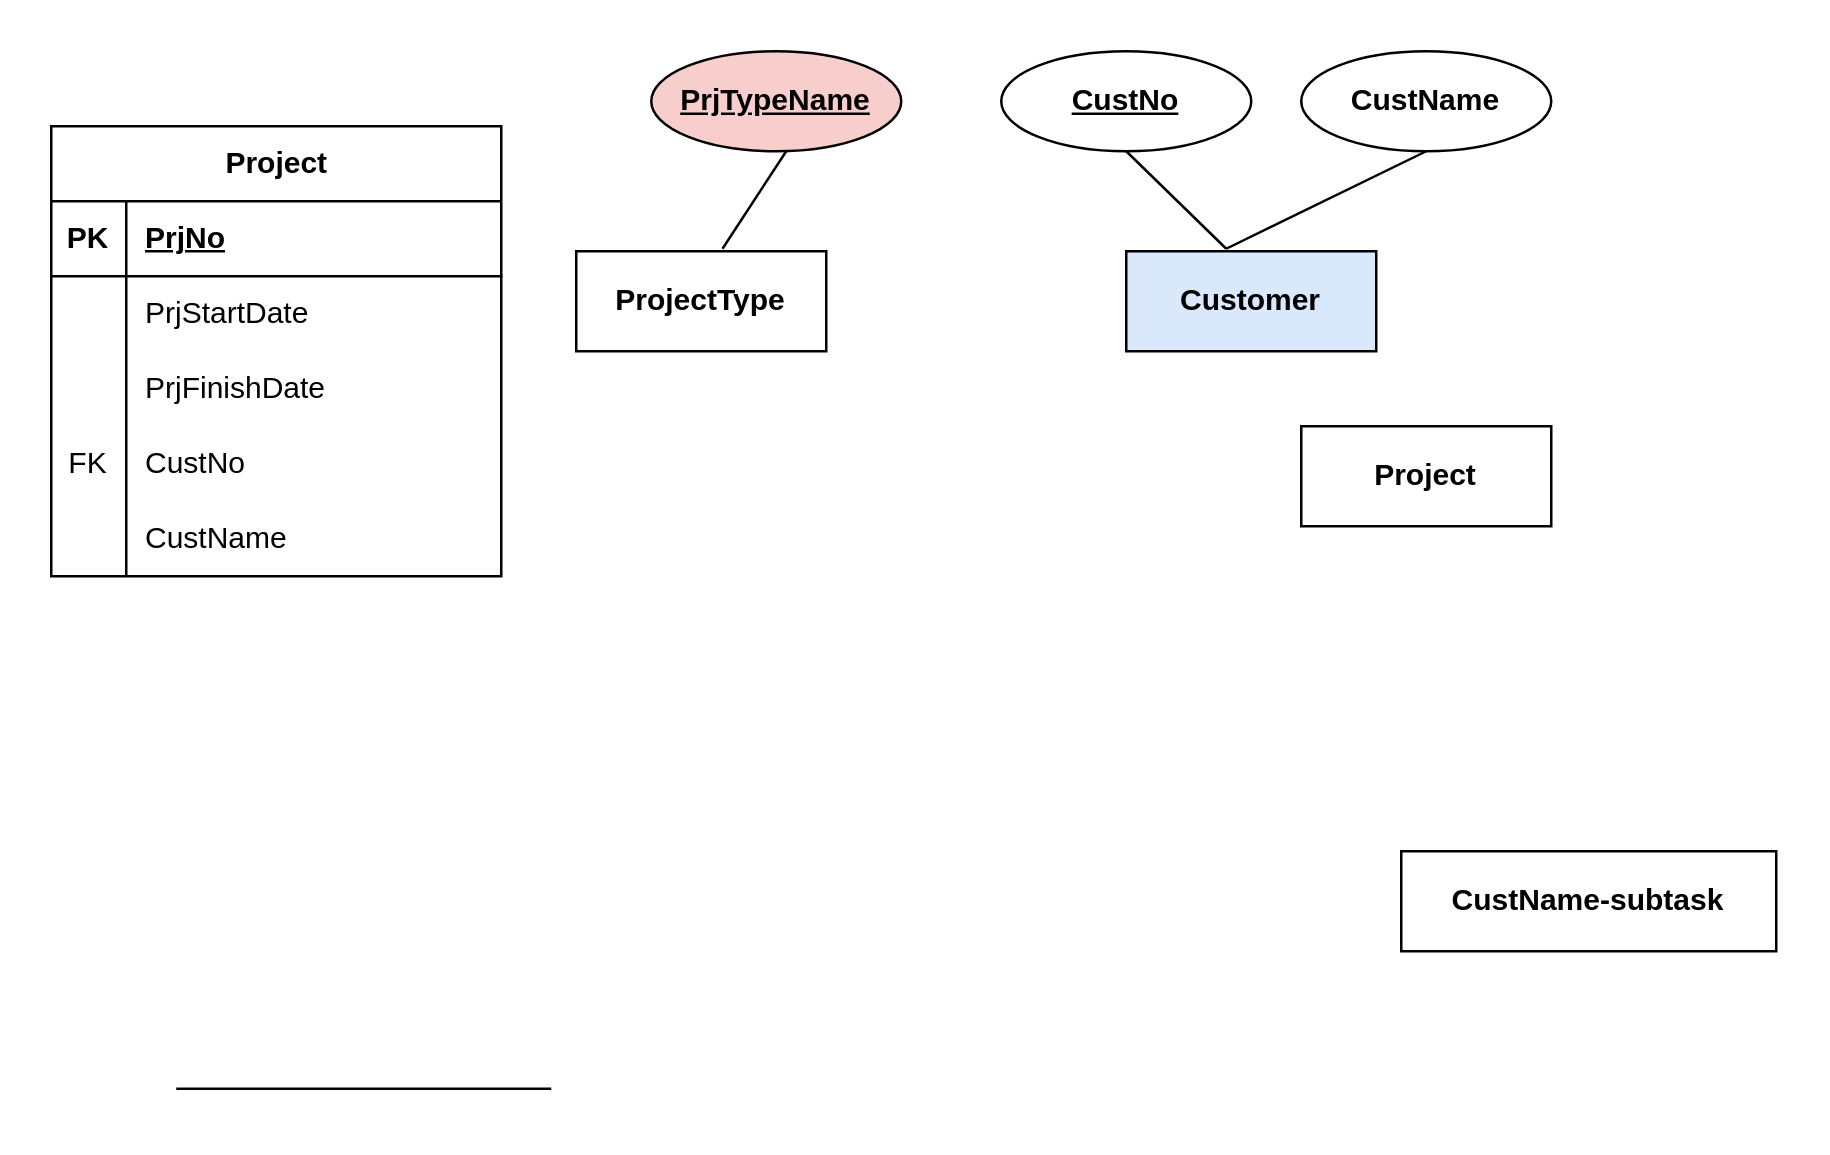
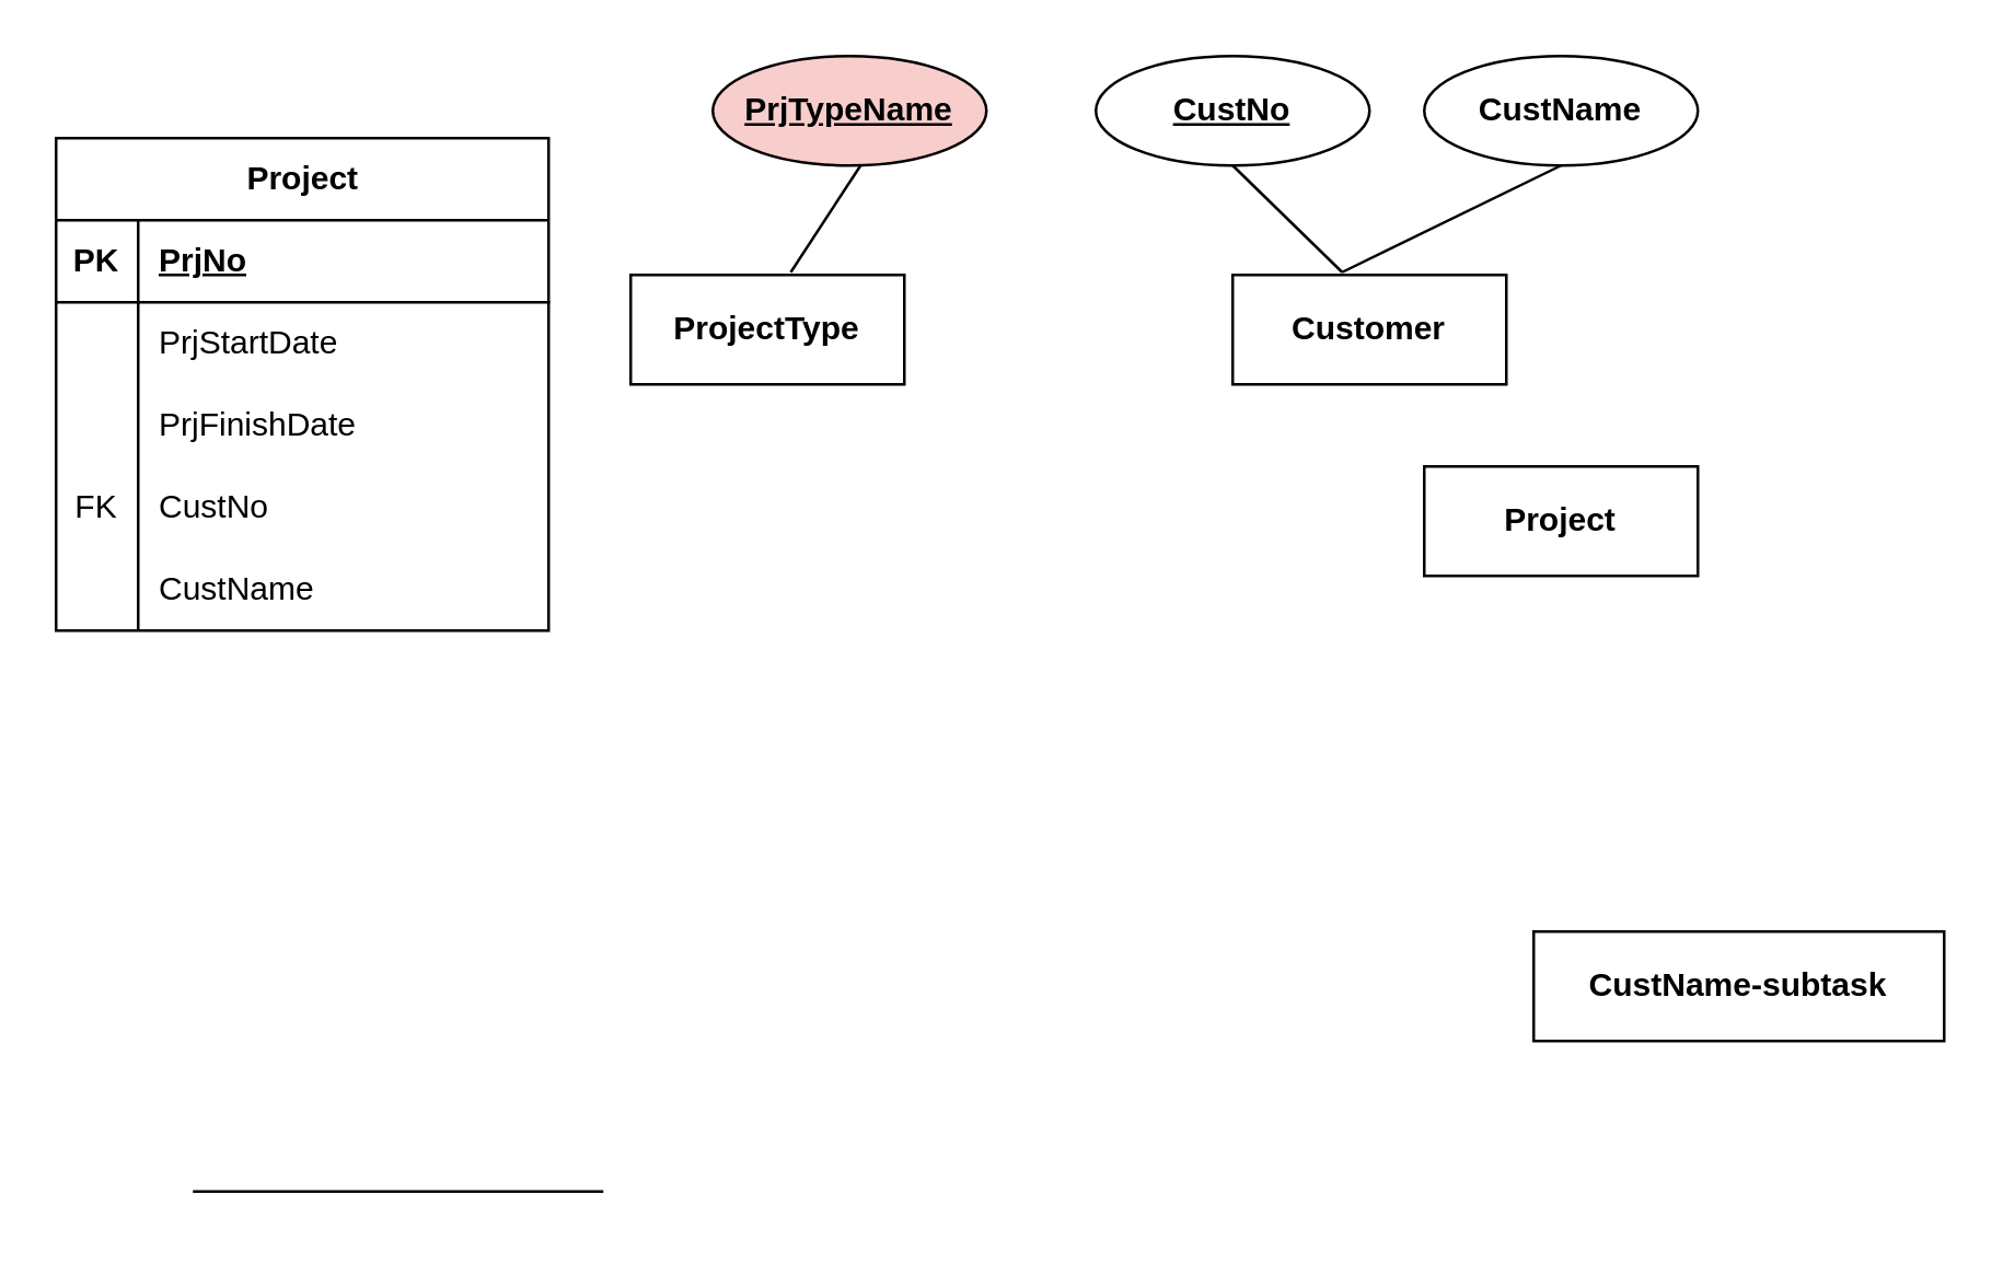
  <mxCell id="0" />
  <mxCell id="1" parent="0" />
  <mxCell id="2" value="Project" style="shape=table;startSize=30;container=1;collapsible=1;childLayout=tableLayout;fixedRows=1;rowLines=0;fontStyle=1;align=center;resizeLast=1;html=1;movable=1;resizable=1;rotatable=1;deletable=1;editable=1;locked=0;connectable=1;" vertex="1" parent="1"><mxGeometry x="20" y="50" width="180" height="180" as="geometry" /></mxCell>
  <mxCell id="3" value="" style="shape=tableRow;horizontal=0;startSize=0;swimlaneHead=0;swimlaneBody=0;fillColor=none;collapsible=0;dropTarget=0;points=[[0,0.5],[1,0.5]];portConstraint=eastwest;top=0;left=0;right=0;bottom=1;" vertex="1" parent="2"><mxGeometry y="30" width="180" height="30" as="geometry" /></mxCell>
  <mxCell id="4" value="PK" style="shape=partialRectangle;connectable=0;fillColor=none;top=0;left=0;bottom=0;right=0;fontStyle=1;overflow=hidden;whiteSpace=wrap;html=1;" vertex="1" parent="3"><mxGeometry width="30" height="30" as="geometry"><mxRectangle width="30" height="30" as="alternateBounds" /></mxGeometry></mxCell>
  <mxCell id="5" value="PrjNo" style="shape=partialRectangle;connectable=0;fillColor=none;top=0;left=0;bottom=0;right=0;align=left;spacingLeft=6;fontStyle=5;overflow=hidden;whiteSpace=wrap;html=1;" vertex="1" parent="3"><mxGeometry x="30" width="150" height="30" as="geometry"><mxRectangle width="150" height="30" as="alternateBounds" /></mxGeometry></mxCell>
  <mxCell id="6" value="" style="shape=tableRow;horizontal=0;startSize=0;swimlaneHead=0;swimlaneBody=0;fillColor=none;collapsible=0;dropTarget=0;points=[[0,0.5],[1,0.5]];portConstraint=eastwest;top=0;left=0;right=0;bottom=0;movable=0;resizable=0;rotatable=0;deletable=0;editable=0;locked=1;connectable=0;" vertex="1" parent="2"><mxGeometry y="60" width="180" height="30" as="geometry" /></mxCell>
  <mxCell id="7" value="" style="shape=partialRectangle;connectable=0;fillColor=none;top=0;left=0;bottom=0;right=0;editable=1;overflow=hidden;whiteSpace=wrap;html=1;" vertex="1" parent="6"><mxGeometry width="30" height="30" as="geometry"><mxRectangle width="30" height="30" as="alternateBounds" /></mxGeometry></mxCell>
  <mxCell id="8" value="PrjStartDate" style="shape=partialRectangle;connectable=0;fillColor=none;top=0;left=0;bottom=0;right=0;align=left;spacingLeft=6;overflow=hidden;whiteSpace=wrap;html=1;" vertex="1" parent="6"><mxGeometry x="30" width="150" height="30" as="geometry"><mxRectangle width="150" height="30" as="alternateBounds" /></mxGeometry></mxCell>
  <mxCell id="9" value="" style="shape=tableRow;horizontal=0;startSize=0;swimlaneHead=0;swimlaneBody=0;fillColor=none;collapsible=0;dropTarget=0;points=[[0,0.5],[1,0.5]];portConstraint=eastwest;top=0;left=0;right=0;bottom=0;" vertex="1" parent="2"><mxGeometry y="90" width="180" height="30" as="geometry" /></mxCell>
  <mxCell id="10" value="" style="shape=partialRectangle;connectable=0;fillColor=none;top=0;left=0;bottom=0;right=0;editable=1;overflow=hidden;whiteSpace=wrap;html=1;" vertex="1" parent="9"><mxGeometry width="30" height="30" as="geometry"><mxRectangle width="30" height="30" as="alternateBounds" /></mxGeometry></mxCell>
  <mxCell id="11" value="PrjFinishDate" style="shape=partialRectangle;connectable=0;fillColor=none;top=0;left=0;bottom=0;right=0;align=left;spacingLeft=6;overflow=hidden;whiteSpace=wrap;html=1;" vertex="1" parent="9"><mxGeometry x="30" width="150" height="30" as="geometry"><mxRectangle width="150" height="30" as="alternateBounds" /></mxGeometry></mxCell>
  <mxCell id="12" value="" style="shape=tableRow;horizontal=0;startSize=0;swimlaneHead=0;swimlaneBody=0;fillColor=none;collapsible=0;dropTarget=0;points=[[0,0.5],[1,0.5]];portConstraint=eastwest;top=0;left=0;right=0;bottom=0;" vertex="1" parent="2"><mxGeometry y="120" width="180" height="30" as="geometry" /></mxCell>
  <mxCell id="13" value="FK" style="shape=partialRectangle;connectable=0;fillColor=none;top=0;left=0;bottom=0;right=0;fontStyle=0;overflow=hidden;whiteSpace=wrap;html=1;" vertex="1" parent="12"><mxGeometry width="30" height="30" as="geometry"><mxRectangle width="30" height="30" as="alternateBounds" /></mxGeometry></mxCell>
  <mxCell id="14" value="CustNo" style="shape=partialRectangle;connectable=0;fillColor=none;top=0;left=0;bottom=0;right=0;align=left;spacingLeft=6;fontStyle=0;overflow=hidden;whiteSpace=wrap;html=1;" vertex="1" parent="12"><mxGeometry x="30" width="150" height="30" as="geometry"><mxRectangle width="150" height="30" as="alternateBounds" /></mxGeometry></mxCell>
  <mxCell id="15" value="" style="shape=tableRow;horizontal=0;startSize=0;swimlaneHead=0;swimlaneBody=0;fillColor=none;collapsible=0;dropTarget=0;points=[[0,0.5],[1,0.5]];portConstraint=eastwest;top=0;left=0;right=0;bottom=0;" vertex="1" parent="2"><mxGeometry y="150" width="180" height="30" as="geometry" /></mxCell>
  <mxCell id="16" value="" style="shape=partialRectangle;connectable=0;fillColor=none;top=0;left=0;bottom=0;right=0;editable=1;overflow=hidden;whiteSpace=wrap;html=1;" vertex="1" parent="15"><mxGeometry width="30" height="30" as="geometry"><mxRectangle width="30" height="30" as="alternateBounds" /></mxGeometry></mxCell>
  <mxCell id="17" value="CustName" style="shape=partialRectangle;connectable=0;fillColor=none;top=0;left=0;bottom=0;right=0;align=left;spacingLeft=6;overflow=hidden;whiteSpace=wrap;html=1;" vertex="1" parent="15"><mxGeometry x="30" width="150" height="30" as="geometry"><mxRectangle width="150" height="30" as="alternateBounds" /></mxGeometry></mxCell>
  <mxCell id="18" value="" style="line;strokeWidth=1;rotatable=1;dashed=0;labelPosition=right;align=left;verticalAlign=middle;spacingTop=0;spacingLeft=6;points=[];portConstraint=eastwest;movable=1;resizable=1;deletable=1;editable=1;locked=0;connectable=1;" vertex="1" parent="1"><mxGeometry x="70" y="430" width="150" height="10" as="geometry" /></mxCell>
  <mxCell id="19" value="&lt;span style=&quot;font-weight: 700; text-wrap: nowrap;&quot;&gt;CustName-subtask&lt;/span&gt;" style="whiteSpace=wrap;html=1;align=center;" vertex="1" parent="1"><mxGeometry x="560" y="340" width="150" height="40" as="geometry" /></mxCell>
  <mxCell id="20" value="&lt;span style=&quot;font-weight: 700; text-wrap: nowrap;&quot;&gt;Project&lt;/span&gt;" style="whiteSpace=wrap;html=1;align=center;" vertex="1" parent="1"><mxGeometry x="520" y="170" width="100" height="40" as="geometry" /></mxCell>
- <mxCell id="21" value="&lt;span style=&quot;font-weight: 700; text-wrap: nowrap;&quot;&gt;Customer&lt;/span&gt;" style="whiteSpace=wrap;html=1;align=center;fillColor=#dae8fc;" vertex="1" parent="1"><mxGeometry x="450" y="100" width="100" height="40" as="geometry" /></mxCell>
+ <mxCell id="21" value="&lt;span style=&quot;font-weight: 700; text-wrap: nowrap;&quot;&gt;Customer&lt;/span&gt;" style="whiteSpace=wrap;html=1;align=center;" vertex="1" parent="1"><mxGeometry x="450" y="100" width="100" height="40" as="geometry" /></mxCell>
  <mxCell id="22" value="&lt;span style=&quot;font-weight: 700; text-wrap: nowrap;&quot;&gt;ProjectType&lt;/span&gt;" style="whiteSpace=wrap;html=1;align=center;" vertex="1" parent="1"><mxGeometry x="230" y="100" width="100" height="40" as="geometry" /></mxCell>
  <mxCell id="23" value="" style="endArrow=none;html=1;rounded=0;exitX=0.585;exitY=-0.025;exitDx=0;exitDy=0;exitPerimeter=0;" edge="1" parent="1" source="22"><mxGeometry relative="1" as="geometry"><mxPoint x="290" y="50" as="sourcePoint" /><mxPoint x="314" y="60" as="targetPoint" /></mxGeometry></mxCell>
  <mxCell id="24" value="&lt;span style=&quot;font-weight: 700; text-align: left;&quot;&gt;PrjTypeName&lt;/span&gt;" style="ellipse;whiteSpace=wrap;html=1;align=center;fontStyle=4;fillColor=#f8cecc;" vertex="1" parent="1"><mxGeometry x="260" y="20" width="100" height="40" as="geometry" /></mxCell>
  <mxCell id="25" value="&lt;span style=&quot;font-weight: 700; text-align: left;&quot;&gt;CustNo&lt;/span&gt;" style="ellipse;whiteSpace=wrap;html=1;align=center;fontStyle=4;" vertex="1" parent="1"><mxGeometry x="400" y="20" width="100" height="40" as="geometry" /></mxCell>
  <mxCell id="26" value="" style="endArrow=none;html=1;rounded=0;entryX=0.5;entryY=1;entryDx=0;entryDy=0;" edge="1" parent="1" target="25"><mxGeometry relative="1" as="geometry"><mxPoint x="490" y="99" as="sourcePoint" /><mxPoint x="650" y="99" as="targetPoint" /></mxGeometry></mxCell>
  <mxCell id="27" value="" style="endArrow=none;html=1;rounded=0;" edge="1" parent="1"><mxGeometry relative="1" as="geometry"><mxPoint x="490" y="99" as="sourcePoint" /><mxPoint x="570" y="60" as="targetPoint" /></mxGeometry></mxCell>
  <mxCell id="28" value="&lt;span style=&quot;text-align: left;&quot;&gt;CustName&lt;/span&gt;" style="ellipse;whiteSpace=wrap;html=1;align=center;fontStyle=1" vertex="1" parent="1"><mxGeometry x="520" y="20" width="100" height="40" as="geometry" /></mxCell>
